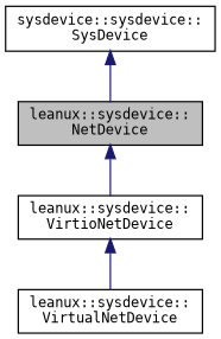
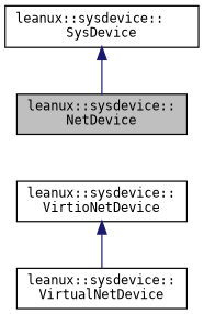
  digraph {
    fontname="DejaVu Sans Mono"
    node [color=black fontname="DejaVu Sans Mono" fontsize=10 shape=record]
    edge [color=midnightblue dir=back fontname="DejaVu Sans Mono" fontsize=10 labelfontname=Helvetica labelfontsize=10 style=solid]
    n1 [fillcolor=grey75 fontcolor=black height=0.2 label="leanux::sysdevice::\lNetDevice" style=filled width=0.4]
    n2 [height=0.2 label="leanux::sysdevice::\lVirtioNetDevice" width=0.4]
    n3 [height=0.2 label="leanux::sysdevice::\lVirtualNetDevice" width=0.4]
-   n4 [height=0.2 label="sysdevice::sysdevice::\lSysDevice" width=0.4]
-   n1 -> n2
+   n4 [height=0.2 label="leanux::sysdevice::\lSysDevice" width=0.4]
    n2 -> n3
    n4 -> n1
  }
